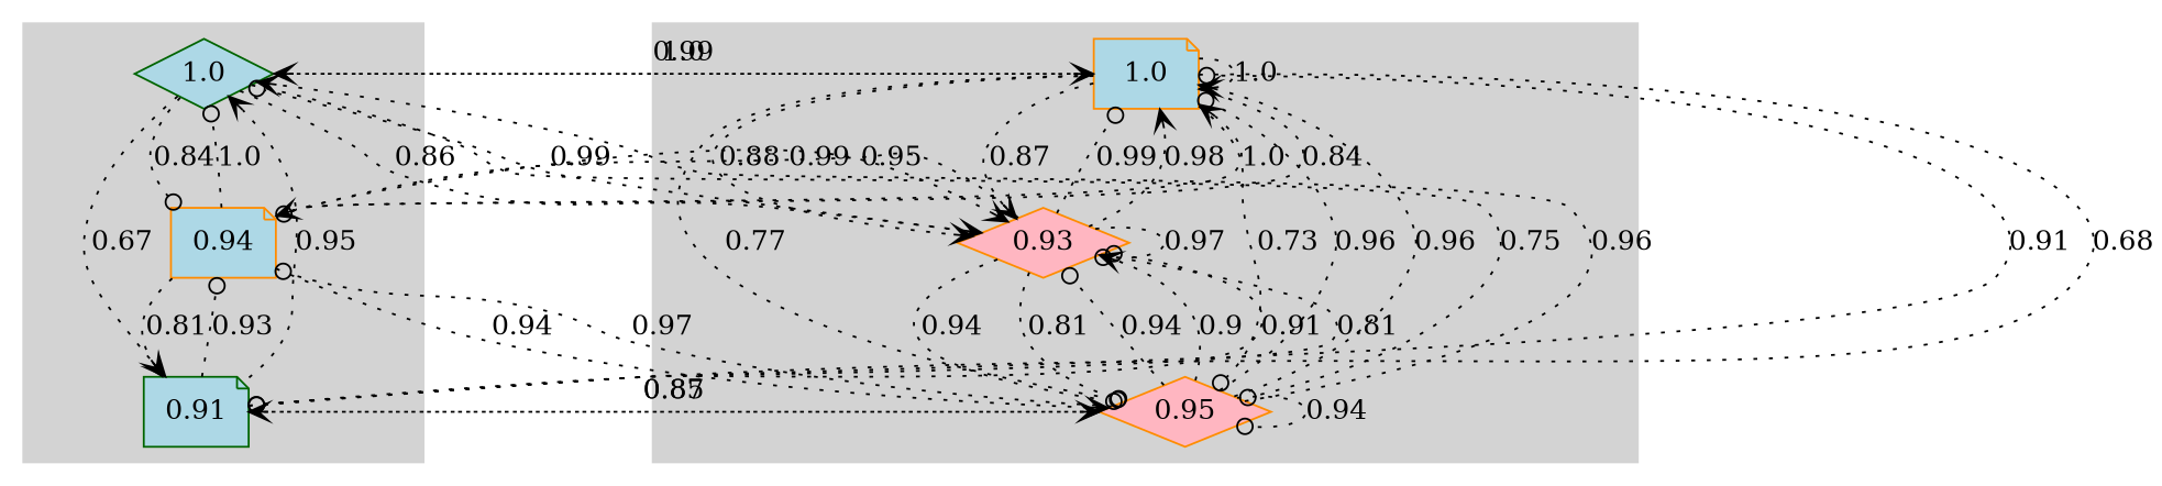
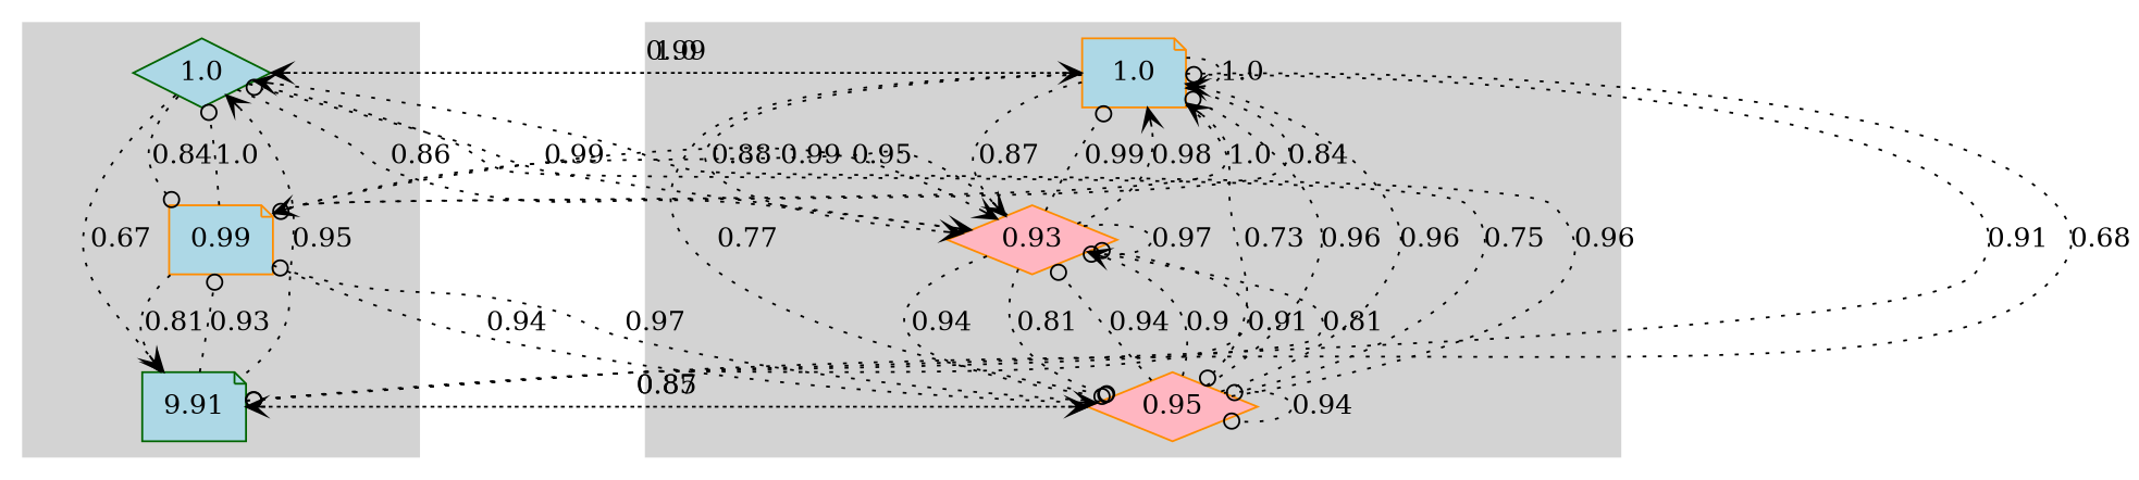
  digraph {
    node [color=darkorange fillcolor=lightblue shape=diamond style=filled]
    edge [arrowhead=odot constraint=True style=dotted]
    n1 [color=darkgreen label=1.0]
-   n2 [label=0.94 shape=note]
-   n3 [color=darkgreen label=0.91 shape=note]
+   n2 [label=0.99 shape=note]
+   n3 [color=darkgreen label=9.91 shape=note]
    n4 [label=1.0 shape=note]
    n5 [fillcolor=lightpink label=0.93]
    n6 [fillcolor=lightpink label=0.95]
    subgraph cluster_1 {
      color=lightgrey
      style=filled
      n1
      n2
      n3
    }
    subgraph cluster_2 {
      color=lightgrey
      style=filled
      n4
      n5
      n6
    }
    n1 -> n2 [label=0.84]
    n1 -> n3 [arrowhead=vee label=0.67]
    n1 -> n4 [arrowhead=vee constraint=False label=1.0]
    n1 -> n5 [arrowhead=vee constraint=False label=0.86]
    n1 -> n6 [constraint=False label=0.75]
    n2 -> n1 [label=1.0]
    n2 -> n3 [arrowhead=vee label=0.81]
    n2 -> n4 [arrowhead=vee constraint=False label=1.0]
    n2 -> n5 [arrowhead=vee constraint=False label=0.99]
    n2 -> n6 [arrowhead=vee constraint=False label=0.94]
    n3 -> n1 [arrowhead=vee label=0.95]
    n3 -> n2 [label=0.93]
    n3 -> n4 [constraint=False label=0.91]
    n3 -> n5 [constraint=False label=0.91]
    n3 -> n6 [arrowhead=vee constraint=False label=0.87]
    n4 -> n1 [arrowhead=vee constraint=False label=0.99]
    n4 -> n2 [arrowhead=vee constraint=False label=0.84]
    n4 -> n3 [constraint=False label=0.68]
    n4 -> n4 [arrowhead=vee label=1.0]
    n4 -> n5 [arrowhead=vee label=0.88]
    n4 -> n5 [arrowhead=vee label=0.87]
    n4 -> n6 [label=0.77]
    n4 -> n6 [label=0.73]
    n5 -> n1 [constraint=False label=0.99]
    n5 -> n2 [constraint=False label=0.95]
    n5 -> n3 [constraint=False label=0.81]
    n5 -> n4 [label=0.99]
    n5 -> n4 [arrowhead=vee label=0.98]
    n5 -> n5 [label=0.97]
    n5 -> n6 [label=0.94]
    n5 -> n6 [label=0.81]
    n6 -> n1 [arrowhead=vee constraint=False label=0.96]
    n6 -> n2 [constraint=False label=0.97]
    n6 -> n3 [arrowhead=vee constraint=False label=0.85]
    n6 -> n4 [label=0.96]
    n6 -> n4 [arrowhead=vee label=0.96]
    n6 -> n5 [label=0.94]
    n6 -> n5 [arrowhead=vee label=0.9]
    n6 -> n6 [label=0.94]
  }
